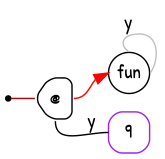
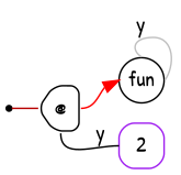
  digraph {
    labeldistance=0
    nodesep=.175
    rankdir=LR
    ranksep=.175
    fontname="Patrick Hand"
    node [fixedsize=true fontname="Patrick Hand" color="#000000" style=rounded]
    edge [arrowhead=none arrowtail=none headport=w tailport=e fontname="Patrick Hand"]
    nd1 [shape=point color="" style=""]
    n2 [height=.4 label="@" orientation=90 shape=house width=.4]
-   n3 [color=purple height=.4 label=9 orientation=90 shape=square width=.4]
+   n3 [color=purple height=.4 label=2 orientation=90 shape=square width=.4]
    n4 [height=.4 label=fun shape=circle width=.4]
    nd1 -> n2 [color="#b70000"]
    n2 -> n3 [label=y tailport=s]
    n2 -> n4 [arrowhead=normal color=red]
    n4 -> n4 [color=grey dir=back headport=e label=y tailport=n]
  }
